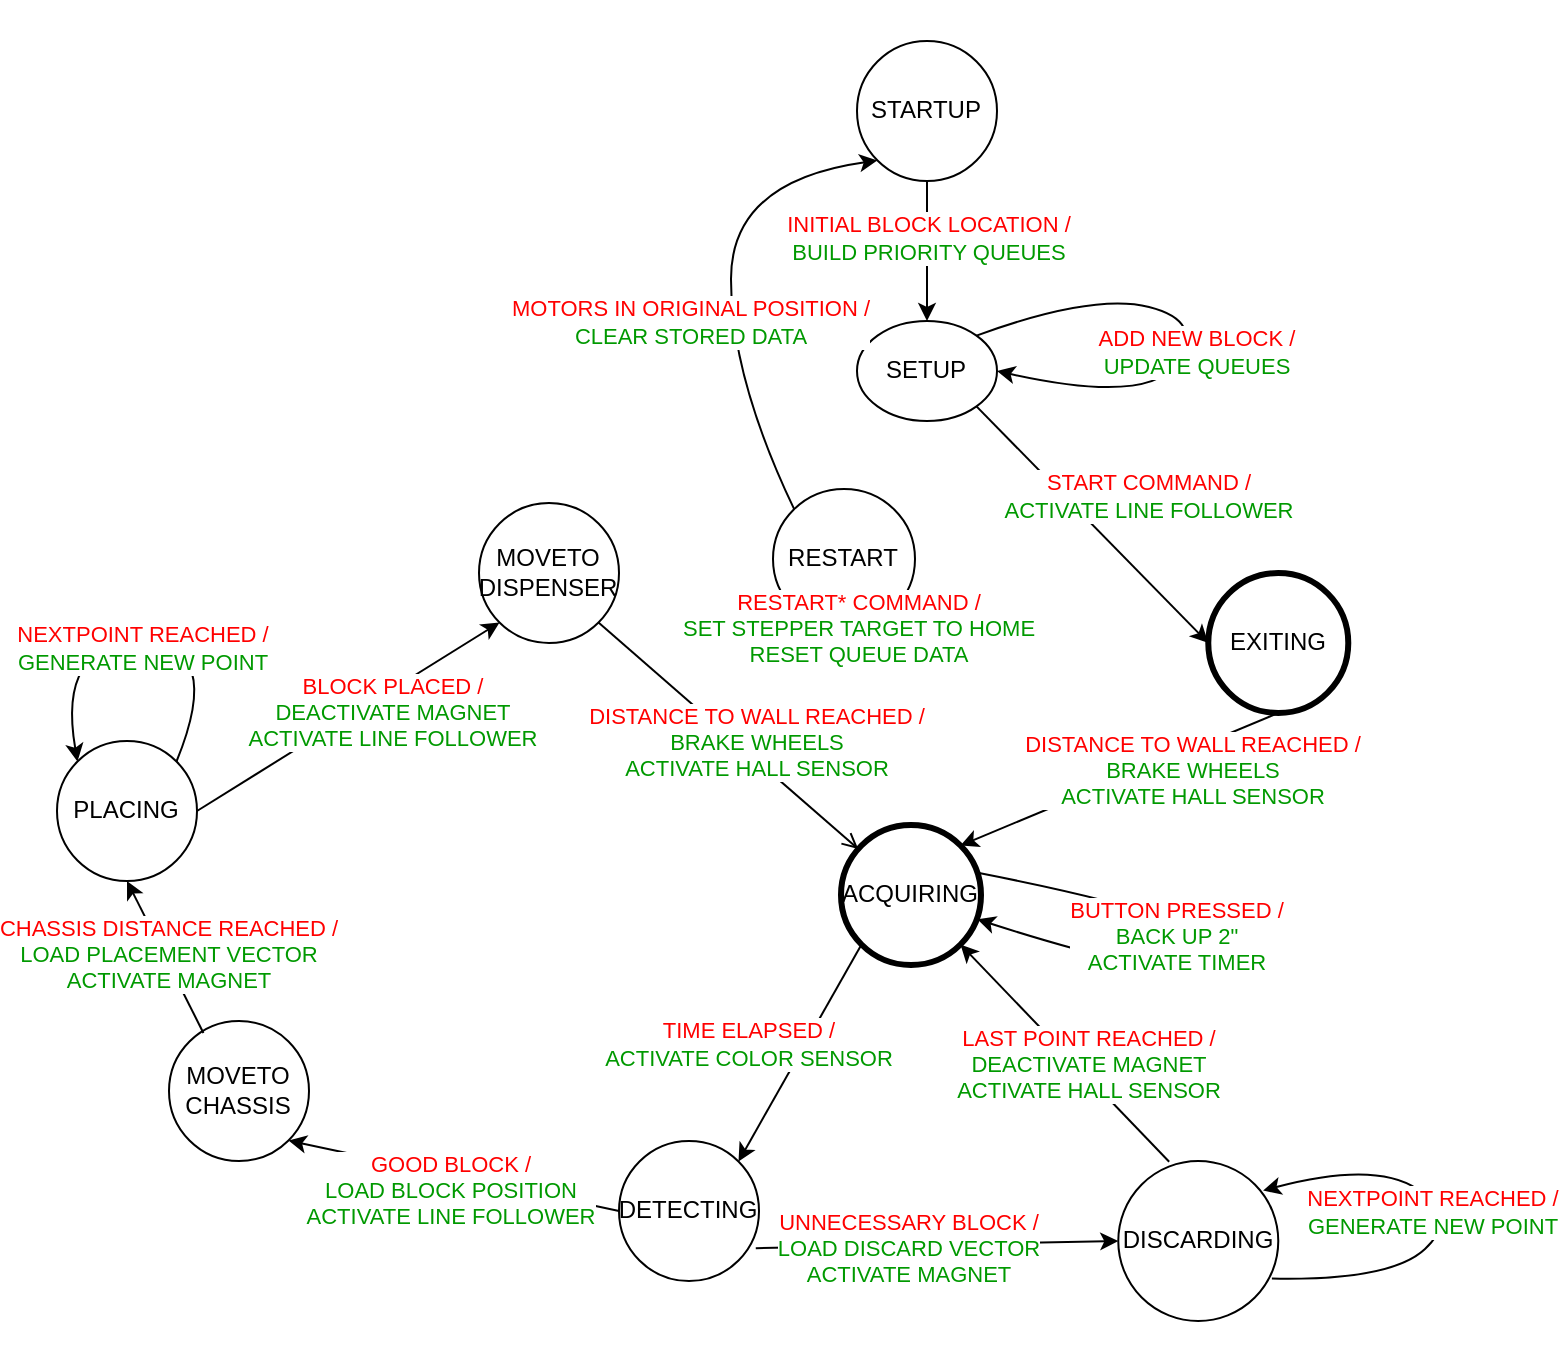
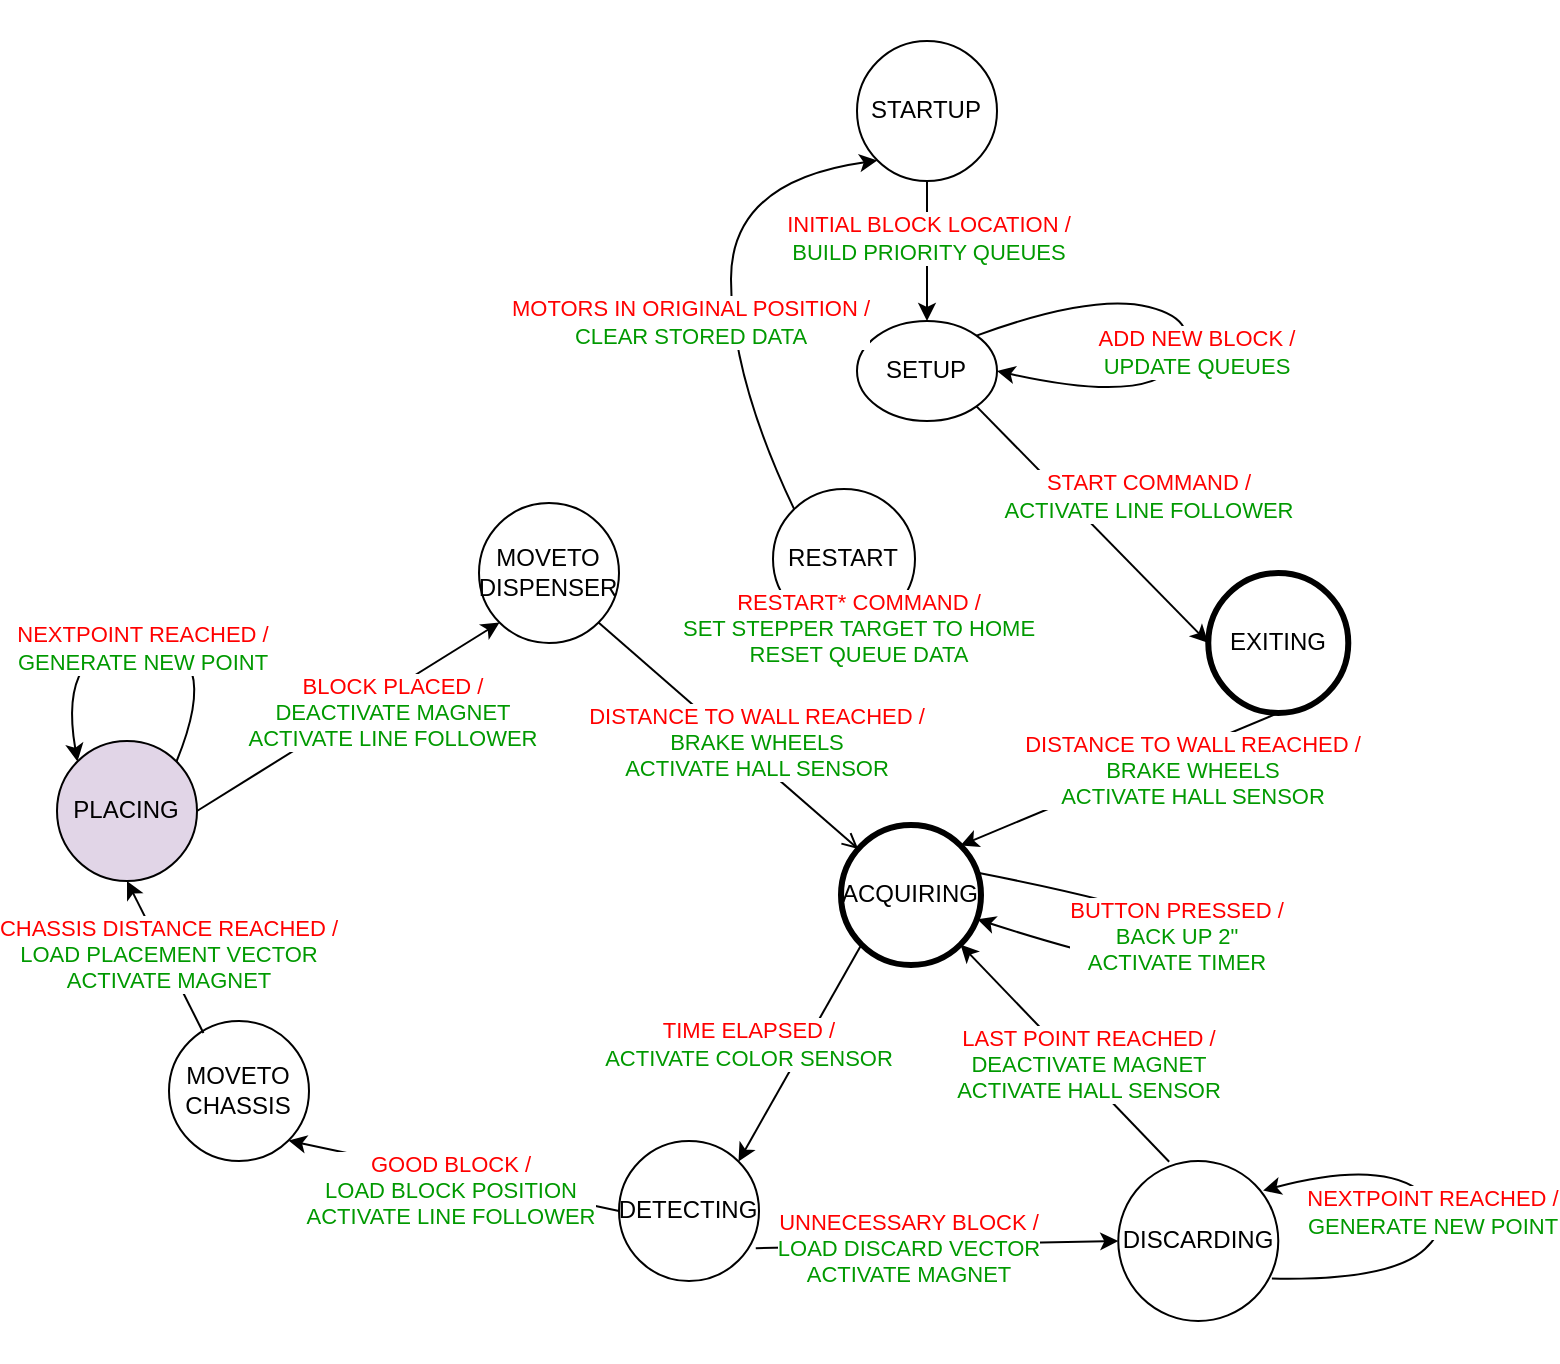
  <mxCell id="0" />
  <mxCell id="1" parent="0" />
  <mxCell id="2" value="STARTUP" style="ellipse;whiteSpace=wrap;html=1;" parent="1" vertex="1"><mxGeometry x="420" width="70" height="70" as="geometry" y="20" /></mxCell>
  <mxCell id="3" value="SETUP" style="ellipse;whiteSpace=wrap;html=1;" parent="1" vertex="1"><mxGeometry x="420" y="160" width="70" height="50" as="geometry" /></mxCell>
  <mxCell id="4" value="EXITING" style="ellipse;whiteSpace=wrap;html=1;strokeWidth=3;" parent="1" vertex="1"><mxGeometry x="595.64" y="286" width="70" height="70" as="geometry" /></mxCell>
  <mxCell id="5" value="ACQUIRING" style="ellipse;whiteSpace=wrap;html=1;strokeWidth=3;" parent="1" vertex="1"><mxGeometry x="412" y="412" width="70" height="70" as="geometry" /></mxCell>
  <mxCell id="6" value="RESTART" style="ellipse;whiteSpace=wrap;html=1;" parent="1" vertex="1"><mxGeometry x="378" y="244" width="71" height="70" as="geometry" /></mxCell>
  <mxCell id="7" value="DETECTING" style="ellipse;whiteSpace=wrap;html=1;" parent="1" vertex="1"><mxGeometry x="301" y="570" width="70" height="70" as="geometry" /></mxCell>
  <mxCell id="8" value="" style="endArrow=classic;html=1;rounded=0;exitX=0.5;exitY=1;exitDx=0;exitDy=0;entryX=0.5;entryY=0;entryDx=0;entryDy=0;" parent="1" target="3" edge="1"><mxGeometry width="50" height="50" relative="1" as="geometry"><mxPoint x="455" y="90" as="sourcePoint" /><mxPoint x="533" y="272" as="targetPoint" /></mxGeometry></mxCell>
  <mxCell id="9" value="&lt;font color=&quot;#ff0000&quot;&gt;INITIAL BLOCK LOCATION /&lt;br&gt;&lt;/font&gt;&lt;font color=&quot;#009900&quot;&gt;BUILD PRIORITY QUEUES&lt;/font&gt;" style="edgeLabel;html=1;align=center;verticalAlign=middle;resizable=0;points=[];" parent="8" vertex="1" connectable="0"><mxGeometry x="0.064" y="-3" relative="1" as="geometry"><mxPoint x="3" y="-9" as="offset" /></mxGeometry></mxCell>
  <mxCell id="10" value="" style="curved=1;endArrow=classic;html=1;rounded=0;exitX=1;exitY=0;exitDx=0;exitDy=0;entryX=1;entryY=0.5;entryDx=0;entryDy=0;" parent="1" source="3" target="3" edge="1"><mxGeometry width="50" height="50" relative="1" as="geometry"><mxPoint x="511" y="196" as="sourcePoint" /><mxPoint x="561" y="146" as="targetPoint" /><Array as="points"><mxPoint x="538" y="146" /><mxPoint x="594" y="160" /><mxPoint x="566" y="202" /></Array></mxGeometry></mxCell>
  <mxCell id="11" value="&lt;font color=&quot;#ff0000&quot;&gt;ADD NEW BLOCK /&lt;br&gt;&lt;/font&gt;&lt;font color=&quot;#009900&quot;&gt;UPDATE QUEUES&lt;/font&gt;" style="edgeLabel;html=1;align=center;verticalAlign=middle;resizable=0;points=[];" parent="10" vertex="1" connectable="0"><mxGeometry x="0.094" y="-1" relative="1" as="geometry"><mxPoint x="5" y="3" as="offset" /></mxGeometry></mxCell>
  <mxCell id="12" value="" style="endArrow=classic;html=1;rounded=0;exitX=1;exitY=1;exitDx=0;exitDy=0;entryX=0;entryY=0.5;entryDx=0;entryDy=0;" parent="1" source="3" target="4" edge="1"><mxGeometry width="50" height="50" relative="1" as="geometry"><mxPoint x="483" y="322" as="sourcePoint" /><mxPoint x="533" y="272" as="targetPoint" /></mxGeometry></mxCell>
  <mxCell id="13" value="&lt;font color=&quot;#ff0000&quot;&gt;START COMMAND /&lt;/font&gt;&lt;font color=&quot;#009900&quot;&gt;&lt;br&gt;ACTIVATE LINE FOLLOWER&lt;br&gt;&lt;/font&gt;" style="edgeLabel;html=1;align=center;verticalAlign=middle;resizable=0;points=[];" parent="12" vertex="1" connectable="0"><mxGeometry x="-0.199" y="-1" relative="1" as="geometry"><mxPoint x="40" y="-3" as="offset" /></mxGeometry></mxCell>
  <mxCell id="14" value="" style="curved=1;endArrow=classic;html=1;rounded=0;exitX=0;exitY=0;exitDx=0;exitDy=0;entryX=0;entryY=1;entryDx=0;entryDy=0;" parent="1" source="6" edge="1"><mxGeometry width="50" height="50" relative="1" as="geometry"><mxPoint x="329" y="188" as="sourcePoint" /><mxPoint x="430.251" y="79.749" as="targetPoint" /><Array as="points"><mxPoint x="357" y="188" /><mxPoint x="357" y="90" /></Array></mxGeometry></mxCell>
  <mxCell id="15" value="&lt;font color=&quot;#ff0000&quot;&gt;MOTORS IN ORIGINAL POSITION /&lt;br&gt;&lt;/font&gt;&lt;font color=&quot;#009900&quot;&gt;CLEAR STORED DATA&lt;/font&gt;" style="edgeLabel;html=1;align=center;verticalAlign=middle;resizable=0;points=[];" parent="14" vertex="1" connectable="0"><mxGeometry x="0.022" relative="1" as="geometry"><mxPoint x="-21" y="24" as="offset" /></mxGeometry></mxCell>
  <mxCell id="16" value="" style="endArrow=classic;html=1;rounded=0;exitX=0.5;exitY=1;exitDx=0;exitDy=0;entryX=1;entryY=0;entryDx=0;entryDy=0;" parent="1" source="4" target="5" edge="1"><mxGeometry width="50" height="50" relative="1" as="geometry"><mxPoint x="483" y="322" as="sourcePoint" /><mxPoint x="533" y="272" as="targetPoint" /></mxGeometry></mxCell>
  <mxCell id="17" value="&lt;font color=&quot;#ff0000&quot;&gt;DISTANCE TO WALL REACHED /&lt;br&gt;&lt;/font&gt;&lt;font color=&quot;#009900&quot;&gt;BRAKE WHEELS&lt;br&gt;ACTIVATE HALL SENSOR&lt;br&gt;&lt;/font&gt;" style="edgeLabel;html=1;align=center;verticalAlign=middle;resizable=0;points=[];" parent="16" vertex="1" connectable="0"><mxGeometry x="-0.043" y="1" relative="1" as="geometry"><mxPoint x="32" y="-4" as="offset" /></mxGeometry></mxCell>
  <mxCell id="18" value="&lt;font color=&quot;#ff0000&quot;&gt;RESTART* COMMAND /&lt;br&gt;&lt;/font&gt;&lt;font color=&quot;#009900&quot;&gt;SET STEPPER TARGET TO HOME&lt;br&gt;RESET QUEUE DATA&lt;br&gt;&lt;/font&gt;" style="edgeLabel;html=1;align=center;verticalAlign=middle;resizable=0;points=[];" parent="1" vertex="1" connectable="0"><mxGeometry x="420.003" y="313.999" as="geometry" /></mxCell>
  <mxCell id="19" value="" style="curved=1;endArrow=classic;html=1;rounded=0;exitX=0.986;exitY=0.343;exitDx=0;exitDy=0;entryX=0.974;entryY=0.674;entryDx=0;entryDy=0;exitPerimeter=0;entryPerimeter=0;" edge="1" parent="1" source="5" target="5"><mxGeometry width="50" height="50" relative="1" as="geometry"><mxPoint x="698.799" y="378.201" as="sourcePoint" /><mxPoint x="689.192" y="422.416" as="targetPoint" /><Array as="points"><mxPoint x="609" y="461" /><mxPoint x="595" y="496" /></Array></mxGeometry></mxCell>
  <mxCell id="20" value="&lt;font color=&quot;#ff0000&quot;&gt;BUTTON PRESSED /&lt;br&gt;&lt;/font&gt;&lt;font color=&quot;#009900&quot;&gt;BACK UP 2&quot;&lt;br&gt;ACTIVATE TIMER&lt;br&gt;&lt;/font&gt;" style="edgeLabel;html=1;align=center;verticalAlign=middle;resizable=0;points=[];" vertex="1" connectable="0" parent="19"><mxGeometry x="-0.141" relative="1" as="geometry"><mxPoint x="-23" y="8" as="offset" /></mxGeometry></mxCell>
  <mxCell id="21" value="DISCARDING" style="ellipse;whiteSpace=wrap;html=1;aspect=fixed;" vertex="1" parent="1"><mxGeometry x="550.64" y="580" width="80" height="80" as="geometry" /></mxCell>
  <mxCell id="22" value="" style="endArrow=classic;html=1;rounded=0;exitX=0.977;exitY=0.766;exitDx=0;exitDy=0;entryX=0;entryY=0.5;entryDx=0;entryDy=0;exitPerimeter=0;" edge="1" parent="1" source="7" target="21"><mxGeometry width="50" height="50" relative="1" as="geometry"><mxPoint x="399" y="518" as="sourcePoint" /><mxPoint x="449" y="468" as="targetPoint" /></mxGeometry></mxCell>
  <mxCell id="23" value="&lt;font color=&quot;#ff0000&quot;&gt;UNNECESSARY BLOCK /&lt;br&gt;&lt;/font&gt;&lt;font color=&quot;#009900&quot;&gt;LOAD DISCARD VECTOR&lt;br&gt;ACTIVATE MAGNET&lt;br&gt;&lt;/font&gt;" style="edgeLabel;html=1;align=center;verticalAlign=middle;resizable=0;points=[];" vertex="1" connectable="0" parent="22"><mxGeometry x="-0.161" relative="1" as="geometry"><mxPoint y="1" as="offset" /></mxGeometry></mxCell>
  <mxCell id="24" value="" style="endArrow=classic;html=1;rounded=0;exitX=0.318;exitY=0.005;exitDx=0;exitDy=0;entryX=1;entryY=1;entryDx=0;entryDy=0;exitPerimeter=0;" edge="1" parent="1" source="21" target="5"><mxGeometry width="50" height="50" relative="1" as="geometry"><mxPoint x="399" y="518" as="sourcePoint" /><mxPoint x="449" y="468" as="targetPoint" /></mxGeometry></mxCell>
  <mxCell id="25" value="&lt;font color=&quot;#ff0000&quot;&gt;LAST POINT REACHED /&lt;br&gt;&lt;/font&gt;&lt;font color=&quot;#009900&quot;&gt;DEACTIVATE MAGNET&lt;br&gt;ACTIVATE HALL SENSOR&lt;/font&gt;" style="edgeLabel;html=1;align=center;verticalAlign=middle;resizable=0;points=[];" vertex="1" connectable="0" parent="24"><mxGeometry x="-0.013" y="-1" relative="1" as="geometry"><mxPoint x="10" y="5" as="offset" /></mxGeometry></mxCell>
  <mxCell id="26" value="" style="endArrow=classic;html=1;rounded=0;exitX=0;exitY=1;exitDx=0;exitDy=0;entryX=1;entryY=0;entryDx=0;entryDy=0;" edge="1" parent="1" source="5" target="7"><mxGeometry width="50" height="50" relative="1" as="geometry"><mxPoint x="399" y="518" as="sourcePoint" /><mxPoint x="449" y="468" as="targetPoint" /></mxGeometry></mxCell>
  <mxCell id="27" value="&lt;font color=&quot;#ff0000&quot;&gt;TIME ELAPSED /&lt;br&gt;&lt;/font&gt;&lt;font color=&quot;#009900&quot;&gt;ACTIVATE COLOR SENSOR&lt;/font&gt;" style="edgeLabel;html=1;align=center;verticalAlign=middle;resizable=0;points=[];" vertex="1" connectable="0" parent="26"><mxGeometry x="-0.158" y="1" relative="1" as="geometry"><mxPoint x="-31" y="3" as="offset" /></mxGeometry></mxCell>
  <mxCell id="28" value="MOVETO&lt;br&gt;CHASSIS" style="ellipse;whiteSpace=wrap;html=1;" vertex="1" parent="1"><mxGeometry x="76" y="510" width="70" height="70" as="geometry" /></mxCell>
  <mxCell id="29" value="MOVETO&lt;br&gt;DISPENSER" style="ellipse;whiteSpace=wrap;html=1;" vertex="1" parent="1"><mxGeometry x="231" y="251" width="70" height="70" as="geometry" /></mxCell>
- <mxCell id="30" value="PLACING" style="ellipse;whiteSpace=wrap;html=1;" vertex="1" parent="1"><mxGeometry x="20" y="370" width="70" height="70" as="geometry" /></mxCell>
+ <mxCell id="30" value="PLACING" style="ellipse;whiteSpace=wrap;html=1;fillColor=#e1d5e7;" vertex="1" parent="1"><mxGeometry x="20" y="370" width="70" height="70" as="geometry" /></mxCell>
  <mxCell id="31" value="" style="curved=1;endArrow=classic;html=1;rounded=0;exitX=1;exitY=0;exitDx=0;exitDy=0;entryX=0;entryY=0;entryDx=0;entryDy=0;" edge="1" parent="1"><mxGeometry width="50" height="50" relative="1" as="geometry"><mxPoint x="79.749" y="380.251" as="sourcePoint" /><mxPoint x="30.251" y="380.251" as="targetPoint" /><Array as="points"><mxPoint x="104" y="321" /><mxPoint x="20" y="321" /></Array></mxGeometry></mxCell>
  <mxCell id="32" value="&lt;font color=&quot;#ff0000&quot;&gt;NEXTPOINT REACHED /&lt;br&gt;&lt;/font&gt;&lt;font color=&quot;#009900&quot;&gt;GENERATE NEW POINT&lt;/font&gt;" style="edgeLabel;html=1;align=center;verticalAlign=middle;resizable=0;points=[];" vertex="1" connectable="0" parent="31"><mxGeometry x="0.153" y="4" relative="1" as="geometry"><mxPoint x="14" y="-2" as="offset" /></mxGeometry></mxCell>
  <mxCell id="33" value="" style="endArrow=classic;html=1;rounded=0;exitX=0;exitY=0.5;exitDx=0;exitDy=0;entryX=1;entryY=1;entryDx=0;entryDy=0;" edge="1" parent="1" source="7" target="28"><mxGeometry width="50" height="50" relative="1" as="geometry"><mxPoint x="399" y="420" as="sourcePoint" /><mxPoint x="449" y="370" as="targetPoint" /></mxGeometry></mxCell>
  <mxCell id="34" value="&lt;font color=&quot;#ff0000&quot;&gt;GOOD BLOCK /&lt;br&gt;&lt;/font&gt;&lt;font color=&quot;#009900&quot;&gt;LOAD BLOCK POSITION&lt;br&gt;ACTIVATE LINE FOLLOWER&lt;/font&gt;" style="edgeLabel;html=1;align=center;verticalAlign=middle;resizable=0;points=[];" vertex="1" connectable="0" parent="33"><mxGeometry x="0.353" y="1" relative="1" as="geometry"><mxPoint x="27" y="12" as="offset" /></mxGeometry></mxCell>
  <mxCell id="35" value="" style="endArrow=open;html=1;rounded=0;exitX=1;exitY=1;exitDx=0;exitDy=0;" edge="1" parent="1" source="29" target="5"><mxGeometry width="50" height="50" relative="1" as="geometry"><mxPoint x="399" y="420" as="sourcePoint" /><mxPoint x="449" y="370" as="targetPoint" /></mxGeometry></mxCell>
  <mxCell id="36" value="&lt;font color=&quot;#ff0000&quot;&gt;DISTANCE TO WALL REACHED /&lt;br&gt;&lt;/font&gt;&lt;font color=&quot;#009900&quot;&gt;BRAKE WHEELS&lt;br&gt;ACTIVATE HALL SENSOR&lt;/font&gt;" style="edgeLabel;html=1;align=center;verticalAlign=middle;resizable=0;points=[];" vertex="1" connectable="0" parent="35"><mxGeometry x="-0.3" relative="1" as="geometry"><mxPoint x="34" y="20" as="offset" /></mxGeometry></mxCell>
  <mxCell id="37" value="" style="curved=1;endArrow=classic;html=1;rounded=0;exitX=0.96;exitY=0.735;exitDx=0;exitDy=0;exitPerimeter=0;entryX=0.905;entryY=0.185;entryDx=0;entryDy=0;entryPerimeter=0;" edge="1" parent="1" source="21" target="21"><mxGeometry width="50" height="50" relative="1" as="geometry"><mxPoint x="637" y="640" as="sourcePoint" /><mxPoint x="687" y="590" as="targetPoint" /><Array as="points"><mxPoint x="687" y="640" /><mxPoint x="721" y="608" /><mxPoint x="679" y="580" /></Array></mxGeometry></mxCell>
  <mxCell id="38" value="&lt;font style=&quot;border-color: var(--border-color);&quot; color=&quot;#ff0000&quot;&gt;NEXTPOINT REACHED /&lt;br style=&quot;border-color: var(--border-color);&quot;&gt;&lt;/font&gt;&lt;font style=&quot;border-color: var(--border-color);&quot; color=&quot;#009900&quot;&gt;GENERATE NEW POINT&lt;/font&gt;" style="edgeLabel;html=1;align=center;verticalAlign=middle;resizable=0;points=[];" vertex="1" connectable="0" parent="37"><mxGeometry x="0.111" y="6" relative="1" as="geometry"><mxPoint as="offset" /></mxGeometry></mxCell>
  <mxCell id="39" value="" style="endArrow=classic;html=1;rounded=0;exitX=0.246;exitY=0.086;exitDx=0;exitDy=0;entryX=0.5;entryY=1;entryDx=0;entryDy=0;exitPerimeter=0;" edge="1" parent="1" source="28" target="30"><mxGeometry width="50" height="50" relative="1" as="geometry"><mxPoint x="399" y="518" as="sourcePoint" /><mxPoint x="449" y="468" as="targetPoint" /></mxGeometry></mxCell>
  <mxCell id="40" value="&lt;font color=&quot;#ff0000&quot;&gt;CHASSIS DISTANCE REACHED /&lt;br&gt;&lt;/font&gt;&lt;font color=&quot;#009900&quot;&gt;LOAD PLACEMENT VECTOR&lt;br&gt;ACTIVATE MAGNET&lt;/font&gt;" style="edgeLabel;html=1;align=center;verticalAlign=middle;resizable=0;points=[];" vertex="1" connectable="0" parent="39"><mxGeometry x="0.293" y="4" relative="1" as="geometry"><mxPoint x="11" y="8" as="offset" /></mxGeometry></mxCell>
  <mxCell id="41" value="" style="endArrow=classic;html=1;rounded=0;exitX=1;exitY=0.5;exitDx=0;exitDy=0;entryX=0;entryY=1;entryDx=0;entryDy=0;" edge="1" parent="1" source="30" target="29"><mxGeometry width="50" height="50" relative="1" as="geometry"><mxPoint x="399" y="518" as="sourcePoint" /><mxPoint x="449" y="468" as="targetPoint" /></mxGeometry></mxCell>
  <mxCell id="42" value="&lt;font color=&quot;#ff0000&quot;&gt;BLOCK PLACED /&lt;br&gt;&lt;/font&gt;&lt;font color=&quot;#009900&quot;&gt;DEACTIVATE MAGNET&lt;br&gt;ACTIVATE LINE FOLLOWER&lt;/font&gt;" style="edgeLabel;html=1;align=center;verticalAlign=middle;resizable=0;points=[];" vertex="1" connectable="0" parent="41"><mxGeometry x="-0.128" y="-1" relative="1" as="geometry"><mxPoint x="31" y="-9" as="offset" /></mxGeometry></mxCell>
